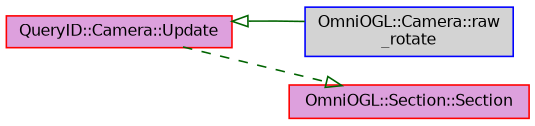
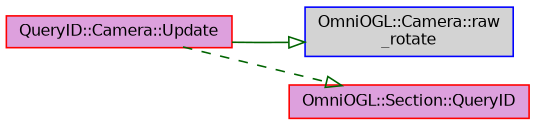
  digraph {
    rankdir=LR
    node [color=red fillcolor=plum fontname=Helvetica fontsize=10 shape=record style=filled]
    edge [arrowhead=onormal color=darkgreen fontname=Helvetica fontsize=10 labelfontname=Helvetica labelfontsize=10]
    n1 [fontcolor=black height=0.2 label="QueryID::Camera::Update" width=0.4]
    n2 [color=blue fillcolor=lightgrey height=0.2 label="OmniOGL::Camera::raw\l_rotate" width=0.4]
-   n3 [height=0.2 label="OmniOGL::Section::Section" width=0.4]
-   n2 -> n1 [style=solid]
+   n3 [height=0.2 label="OmniOGL::Section::QueryID" width=0.4]
+   n1 -> n2 [style=solid]
    n1 -> n3 [style=dashed]
  }
